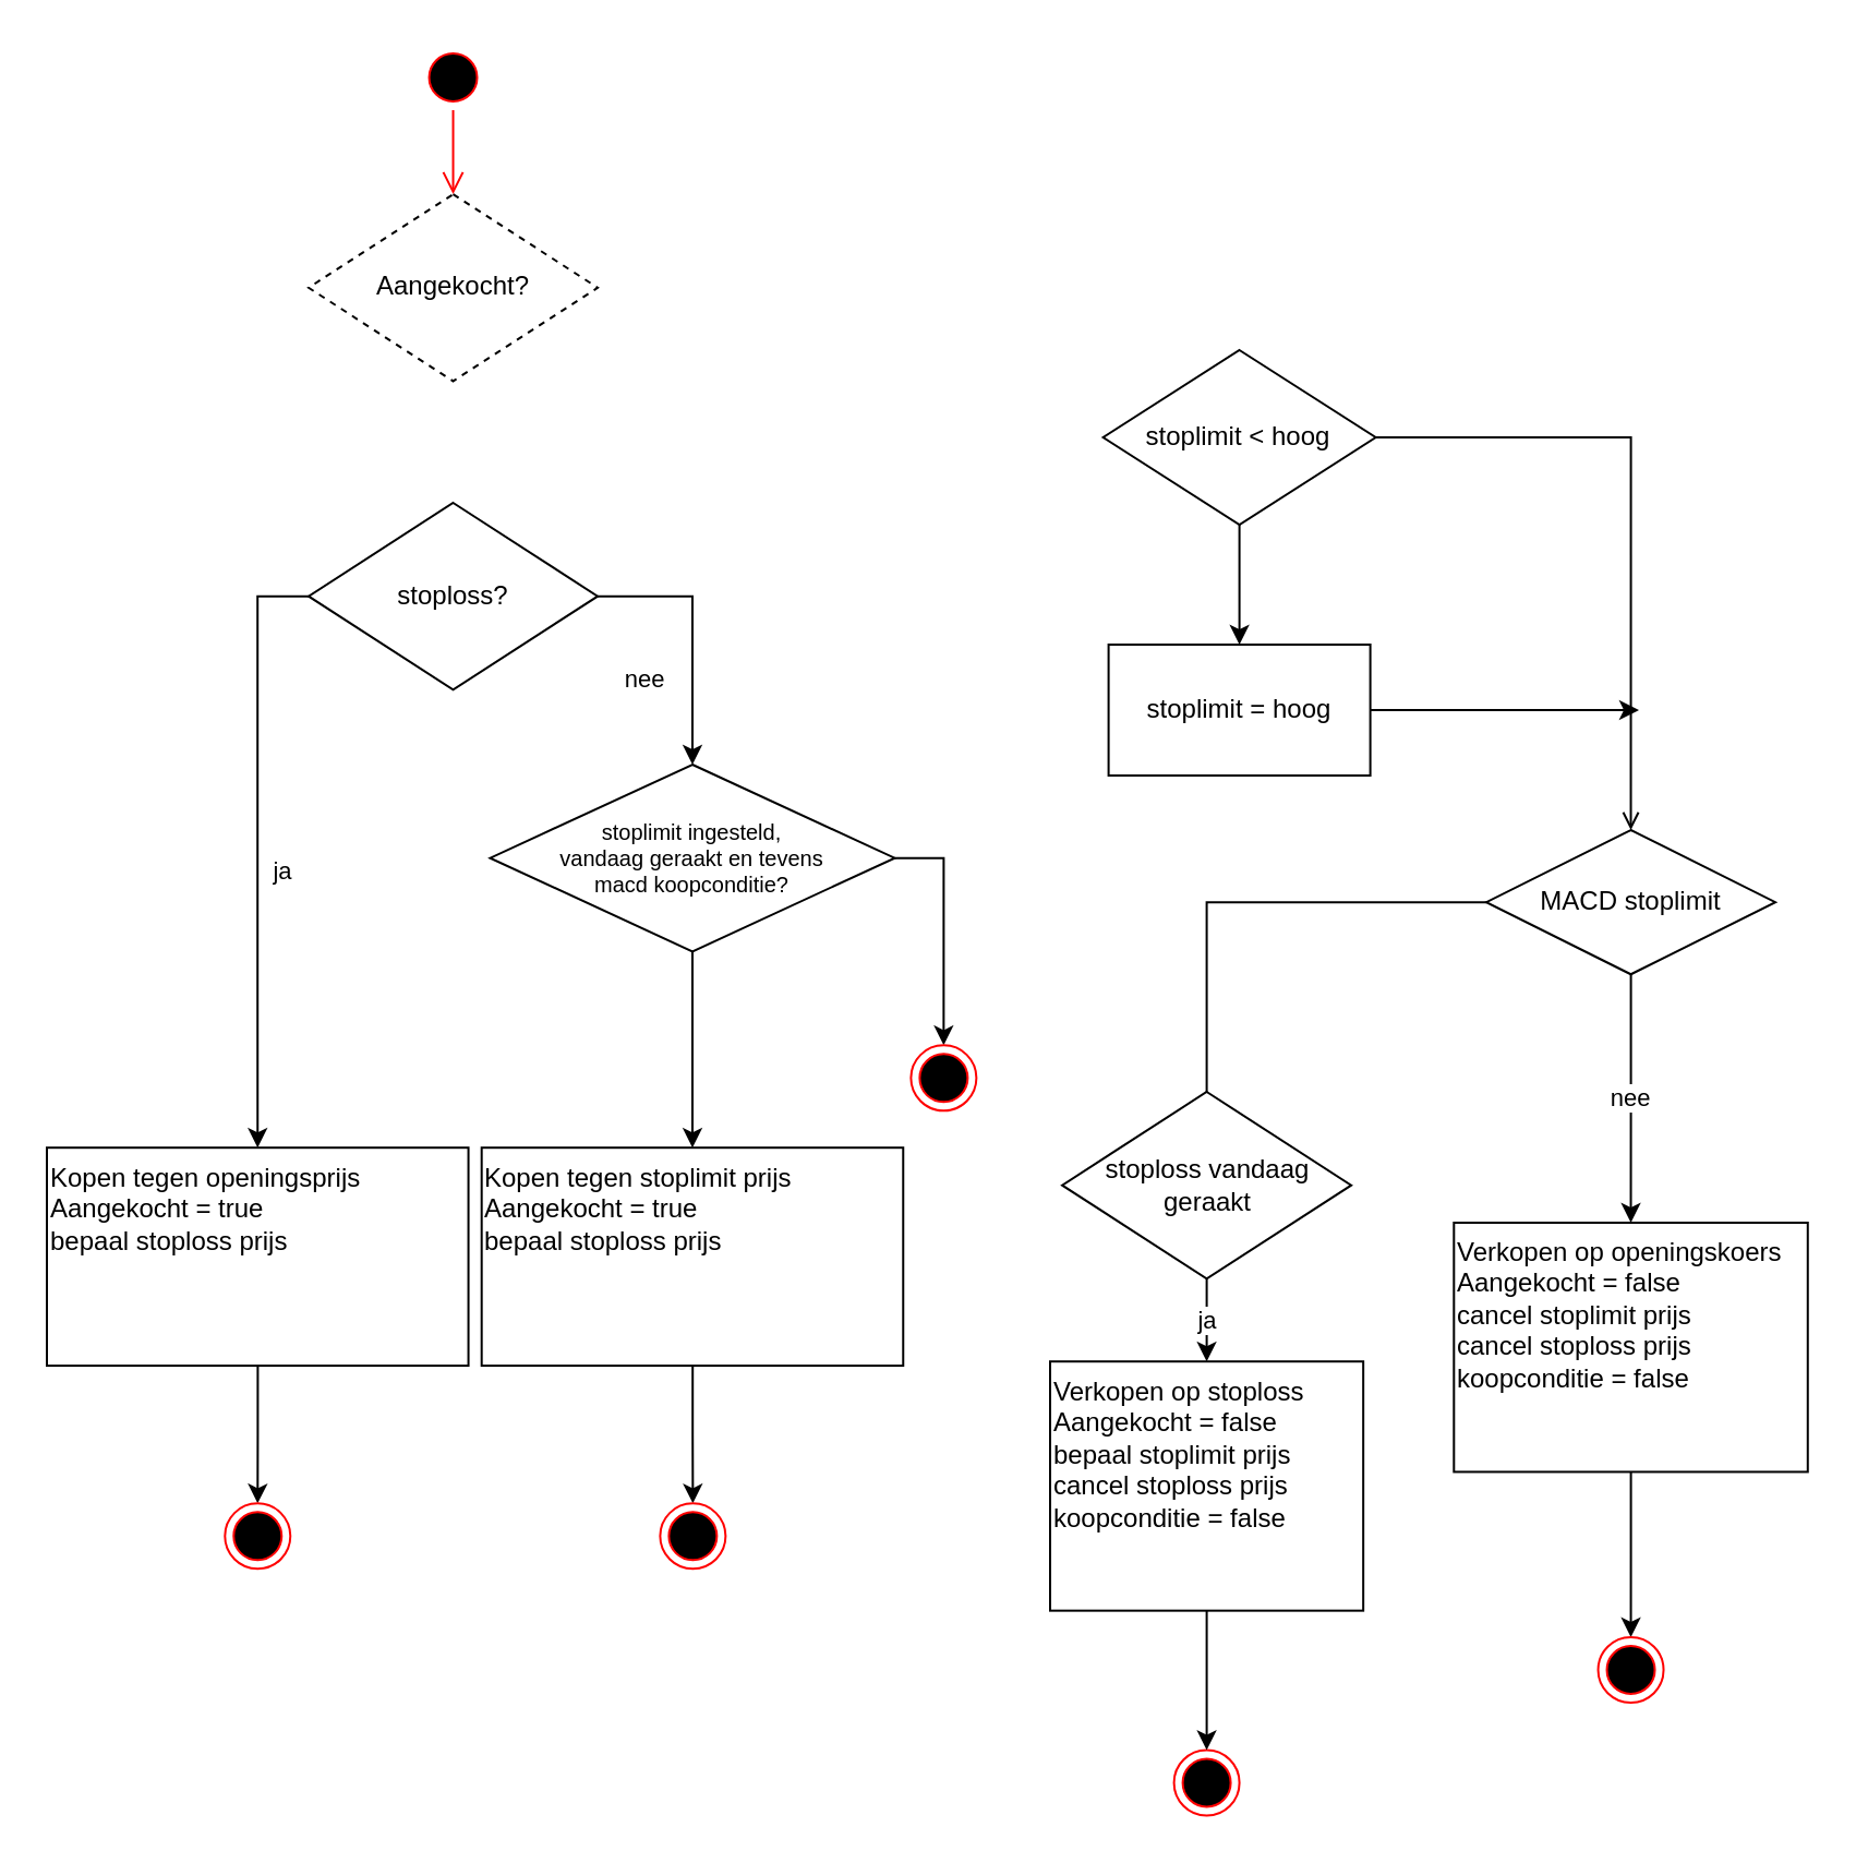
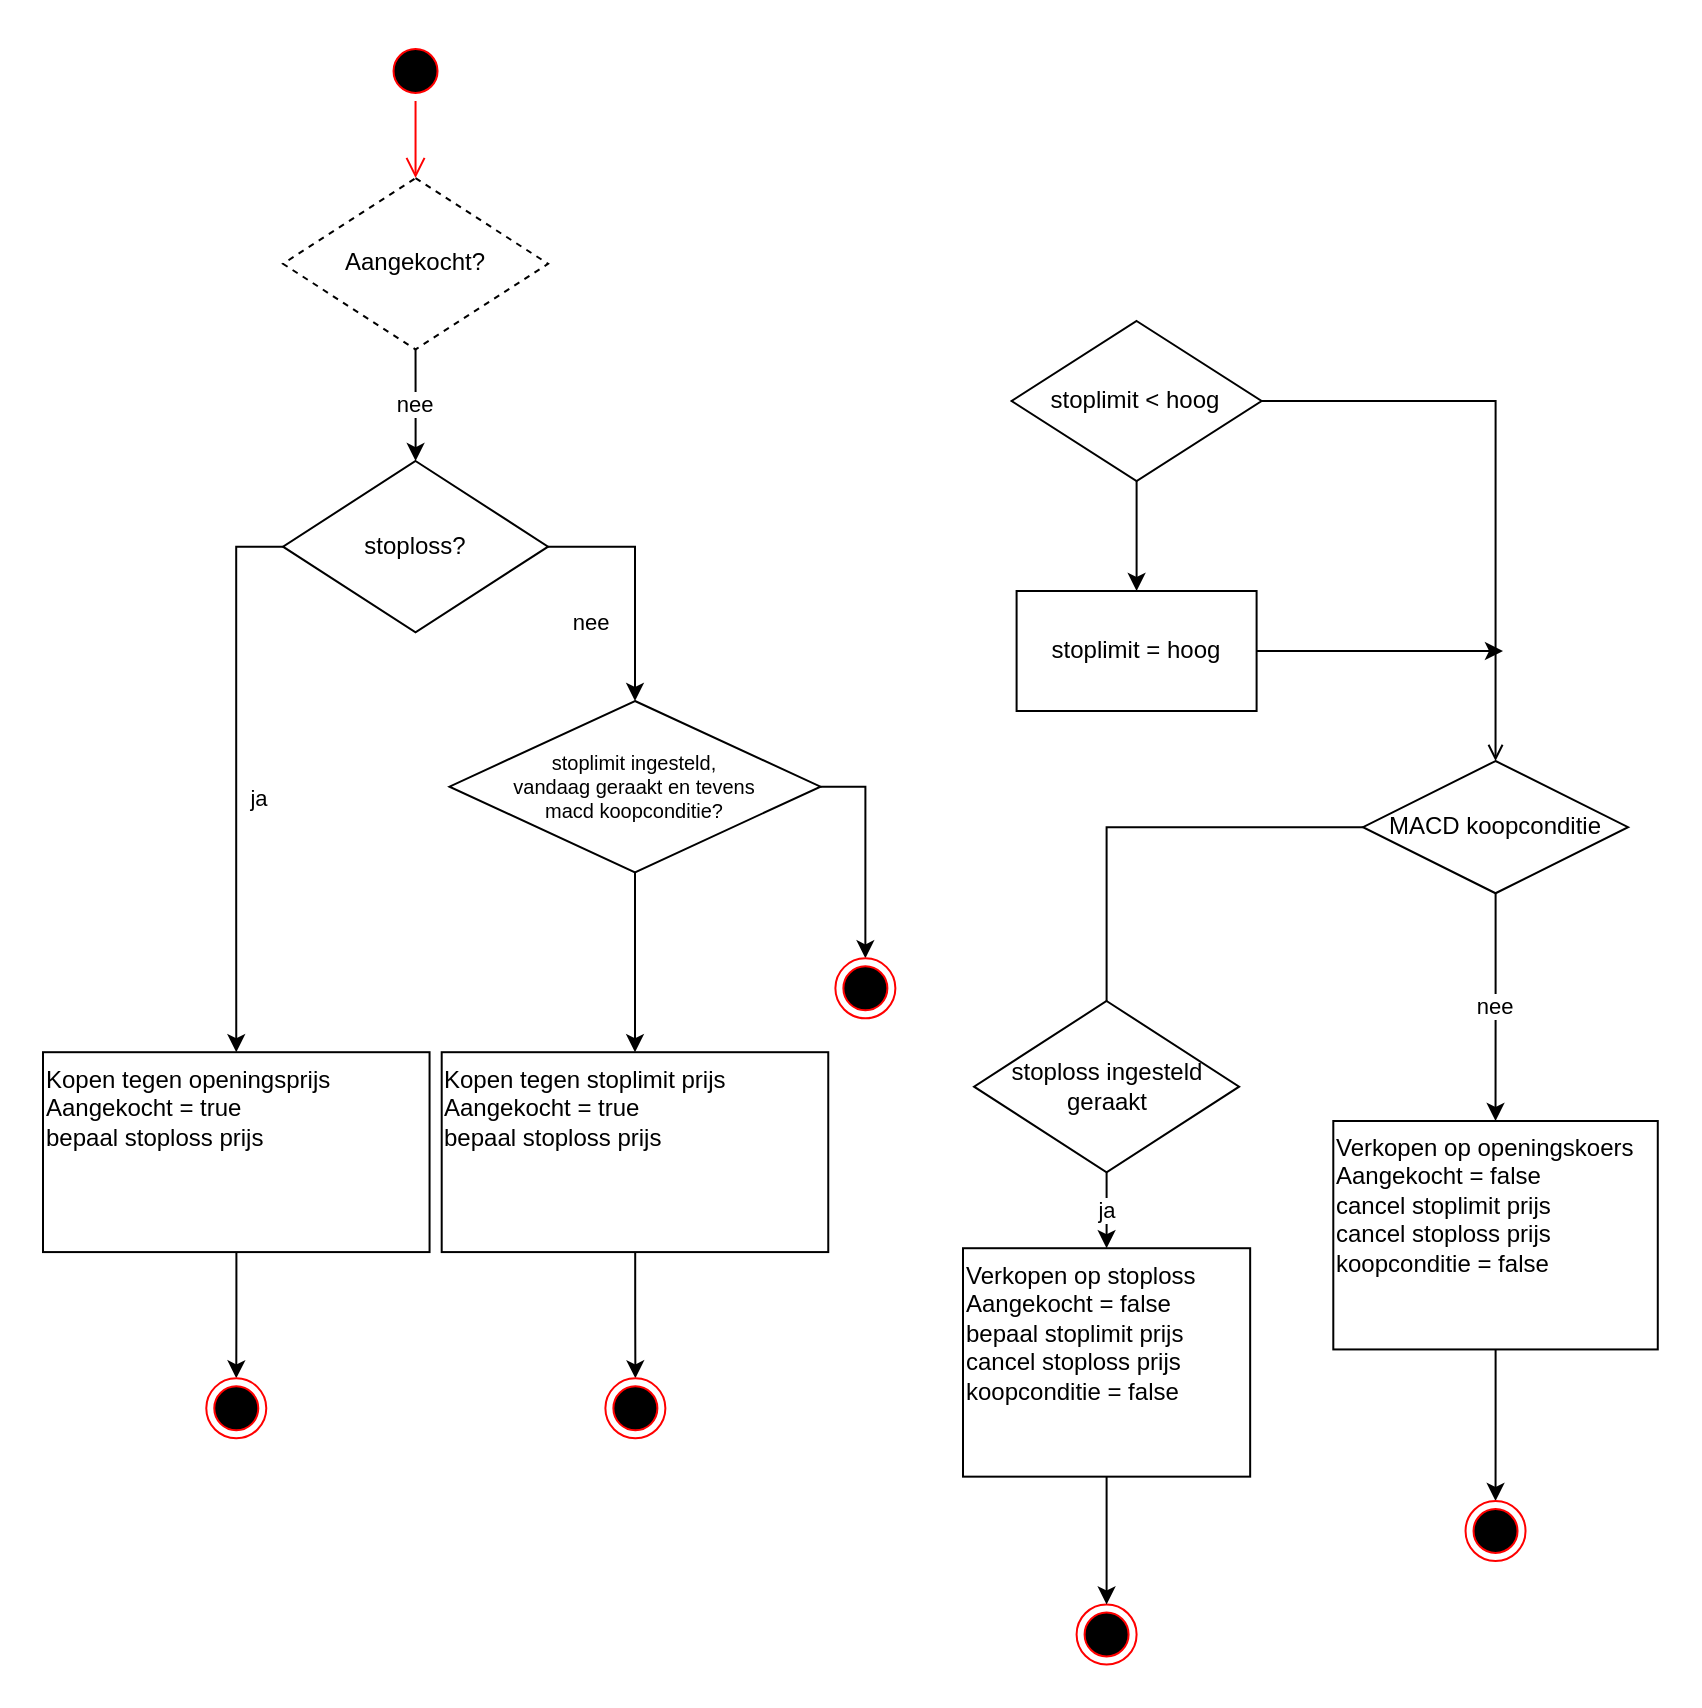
  <mxCell id="0" />
  <mxCell id="1" parent="0" />
  <mxCell id="2" value="Aangekocht?" style="rhombus;whiteSpace=wrap;html=1;dashed=1;" vertex="1" parent="1"><mxGeometry x="140.999" y="88.554" width="132.537" height="85.663" as="geometry" /></mxCell>
+ <mxCell id="3" value="nee" style="edgeStyle=orthogonalEdgeStyle;rounded=0;orthogonalLoop=1;jettySize=auto;html=1;fontColor=#000000;exitX=0.5;exitY=1;exitDx=0;exitDy=0;" edge="1" parent="1" source="2" target="4"><mxGeometry x="170" y="275.78" as="geometry"><mxPoint x="201.448" y="259.997" as="sourcePoint" /></mxGeometry></mxCell>
  <mxCell id="4" value="stoploss?" style="rhombus;whiteSpace=wrap;html=1;" vertex="1" parent="1"><mxGeometry x="140.999" y="229.996" width="132.537" height="85.663" as="geometry" /></mxCell>
  <mxCell id="5" style="edgeStyle=orthogonalEdgeStyle;rounded=0;orthogonalLoop=1;jettySize=auto;html=1;entryX=0.5;entryY=0;entryDx=0;entryDy=0;" edge="1" parent="1" source="6" target="19"><mxGeometry relative="1" as="geometry" /></mxCell>
  <mxCell id="6" value="&lt;div&gt;Kopen tegen openingsprijs&lt;br&gt;&lt;/div&gt;&lt;div&gt;Aangekocht = true&lt;/div&gt;&lt;div&gt;bepaal stoploss prijs&lt;/div&gt;&lt;div&gt;&lt;br&gt;&lt;/div&gt;" style="rounded=0;whiteSpace=wrap;html=1;align=left;verticalAlign=top;" vertex="1" parent="1"><mxGeometry x="20.996" y="525.599" width="193.284" height="99.94" as="geometry" /></mxCell>
  <mxCell id="7" value="ja" style="edgeStyle=orthogonalEdgeStyle;rounded=0;orthogonalLoop=1;jettySize=auto;html=1;entryX=0.5;entryY=0;entryDx=0;entryDy=0;fontColor=#000000;" edge="1" parent="1" source="4" target="6"><mxGeometry x="141.414" y="484.273" as="geometry"><mxPoint x="475.489" y="696.924" as="targetPoint" /><Array as="points"><mxPoint x="117.638" y="454.213" /><mxPoint x="117.638" y="454.213" /></Array></mxGeometry></mxCell>
  <mxCell id="8" style="edgeStyle=orthogonalEdgeStyle;rounded=0;orthogonalLoop=1;jettySize=auto;html=1;entryX=0.5;entryY=0;entryDx=0;entryDy=0;" edge="1" parent="1" source="9" target="21"><mxGeometry relative="1" as="geometry"><mxPoint x="427.19" y="688.67" as="targetPoint" /></mxGeometry></mxCell>
  <mxCell id="9" value="&lt;div style=&quot;font-size: 10px&quot;&gt;&lt;font style=&quot;font-size: 10px&quot;&gt;stoplimit ingesteld, &lt;br&gt;&lt;/font&gt;&lt;/div&gt;&lt;div style=&quot;font-size: 10px&quot;&gt;&lt;font style=&quot;font-size: 10px&quot;&gt;vandaag geraakt en tevens&lt;br&gt;&lt;/font&gt;&lt;/div&gt;&lt;div style=&quot;font-size: 10px&quot;&gt;&lt;font style=&quot;font-size: 10px&quot;&gt;macd koopconditie?&lt;/font&gt;&lt;/div&gt;" style="rhombus;whiteSpace=wrap;html=1;" vertex="1" parent="1"><mxGeometry x="224.24" y="350.001" width="185.52" height="85.663" as="geometry" /></mxCell>
  <mxCell id="10" value="nee" style="edgeStyle=orthogonalEdgeStyle;rounded=0;orthogonalLoop=1;jettySize=auto;html=1;entryX=0.5;entryY=0;entryDx=0;entryDy=0;fontColor=#000000;" edge="1" parent="1" source="4" target="9"><mxGeometry x="86.19" y="298.67" as="geometry"><Array as="points"><mxPoint x="317" y="273" /></Array></mxGeometry></mxCell>
  <mxCell id="11" value="" style="edgeStyle=orthogonalEdgeStyle;rounded=0;orthogonalLoop=1;jettySize=auto;html=1;" edge="1" parent="1" source="12" target="20"><mxGeometry relative="1" as="geometry" /></mxCell>
  <mxCell id="12" value="&lt;div&gt;Kopen tegen stoplimit prijs&lt;br&gt;&lt;/div&gt;&lt;div&gt;Aangekocht = true&lt;/div&gt;&lt;div&gt;bepaal stoploss prijs&lt;br&gt;&lt;/div&gt;" style="rounded=0;whiteSpace=wrap;html=1;align=left;verticalAlign=top;" vertex="1" parent="1"><mxGeometry x="220.354" y="525.599" width="193.284" height="99.94" as="geometry" /></mxCell>
  <mxCell id="13" value="" style="edgeStyle=orthogonalEdgeStyle;rounded=0;orthogonalLoop=1;jettySize=auto;html=1;fontColor=#000000;exitX=0.5;exitY=1;exitDx=0;exitDy=0;entryX=0.5;entryY=0;entryDx=0;entryDy=0;" edge="1" parent="1" source="9" target="12"><mxGeometry x="86.19" y="298.67" as="geometry" /></mxCell>
  <mxCell id="14" value="nee" style="edgeStyle=orthogonalEdgeStyle;rounded=0;orthogonalLoop=1;jettySize=auto;html=1;entryX=0.5;entryY=0;entryDx=0;entryDy=0;fontColor=#000000;" edge="1" parent="1" source="16" target="18"><mxGeometry x="156.8" y="455.72" as="geometry" /></mxCell>
  <mxCell id="15" style="edgeStyle=orthogonalEdgeStyle;rounded=0;orthogonalLoop=1;jettySize=auto;html=1;endArrow=none;" edge="1" parent="1" source="16" target="31"><mxGeometry relative="1" as="geometry" /></mxCell>
- <mxCell id="16" value="MACD stoplimit" style="rhombus;whiteSpace=wrap;html=1;" vertex="1" parent="1"><mxGeometry x="681" y="380" width="132.54" height="66.131" as="geometry" /></mxCell>
+ <mxCell id="16" value="MACD koopconditie" style="rhombus;whiteSpace=wrap;html=1;" vertex="1" parent="1"><mxGeometry x="681" y="380" width="132.54" height="66.131" as="geometry" /></mxCell>
  <mxCell id="17" style="edgeStyle=orthogonalEdgeStyle;rounded=0;orthogonalLoop=1;jettySize=auto;html=1;entryX=0.5;entryY=0;entryDx=0;entryDy=0;" edge="1" parent="1" source="18" target="24"><mxGeometry relative="1" as="geometry" /></mxCell>
  <mxCell id="18" value="&lt;div&gt;Verkopen op openingskoers&lt;br&gt;&lt;/div&gt;&lt;div&gt;Aangekocht = false&lt;/div&gt;&lt;div&gt;cancel stoplimit prijs&lt;/div&gt;&lt;div&gt;cancel stoploss prijs&lt;br&gt;&lt;/div&gt;&lt;div&gt;koopconditie = false&lt;br&gt;&lt;/div&gt;" style="rounded=0;whiteSpace=wrap;html=1;align=left;verticalAlign=top;" vertex="1" parent="1"><mxGeometry x="666.15" y="559.998" width="162.24" height="114.217" as="geometry" /></mxCell>
  <mxCell id="19" value="" style="ellipse;html=1;shape=endState;fillColor=#000000;strokeColor=#ff0000;" vertex="1" parent="1"><mxGeometry x="102.64" y="688.67" width="30" height="30" as="geometry" /></mxCell>
  <mxCell id="20" value="" style="ellipse;html=1;shape=endState;fillColor=#000000;strokeColor=#ff0000;" vertex="1" parent="1"><mxGeometry x="302.19" y="688.67" width="30" height="30" as="geometry" /></mxCell>
  <mxCell id="21" value="" style="ellipse;html=1;shape=endState;fillColor=#000000;strokeColor=#ff0000;" vertex="1" parent="1"><mxGeometry x="417.19" y="478.67" width="30" height="30" as="geometry" /></mxCell>
  <mxCell id="22" value="" style="ellipse;html=1;shape=startState;fillColor=#000000;strokeColor=#ff0000;" vertex="1" parent="1"><mxGeometry x="192.27" y="20" width="30" height="30" as="geometry" /></mxCell>
  <mxCell id="23" value="" style="edgeStyle=orthogonalEdgeStyle;html=1;verticalAlign=bottom;endArrow=open;endSize=8;strokeColor=#ff0000;entryX=0.5;entryY=0;entryDx=0;entryDy=0;" edge="1" source="22" parent="1" target="2"><mxGeometry relative="1" as="geometry"><mxPoint x="231" y="100" as="targetPoint" /></mxGeometry></mxCell>
  <mxCell id="24" value="" style="ellipse;html=1;shape=endState;fillColor=#000000;strokeColor=#ff0000;" vertex="1" parent="1"><mxGeometry x="732.27" y="750" width="30" height="30" as="geometry" /></mxCell>
  <mxCell id="25" value="" style="edgeStyle=orthogonalEdgeStyle;rounded=0;orthogonalLoop=1;jettySize=auto;html=1;" edge="1" parent="1" source="27" target="29"><mxGeometry relative="1" as="geometry" /></mxCell>
  <mxCell id="26" style="edgeStyle=orthogonalEdgeStyle;rounded=0;orthogonalLoop=1;jettySize=auto;html=1;entryX=0.5;entryY=0;entryDx=0;entryDy=0;endArrow=open;" edge="1" parent="1" source="27" target="16"><mxGeometry relative="1" as="geometry" /></mxCell>
  <mxCell id="27" value="stoplimit &amp;lt; hoog" style="rhombus;whiteSpace=wrap;html=1;" vertex="1" parent="1"><mxGeometry x="505.3" y="160" width="125" height="80" as="geometry" /></mxCell>
  <mxCell id="28" style="edgeStyle=orthogonalEdgeStyle;rounded=0;orthogonalLoop=1;jettySize=auto;html=1;" edge="1" parent="1" source="29"><mxGeometry relative="1" as="geometry"><mxPoint x="751" y="325" as="targetPoint" /></mxGeometry></mxCell>
  <mxCell id="29" value="stoplimit = hoog" style="rounded=0;whiteSpace=wrap;html=1;" vertex="1" parent="1"><mxGeometry x="507.8" y="295" width="120" height="60" as="geometry" /></mxCell>
  <mxCell id="30" value="" style="group" vertex="1" connectable="0" parent="1"><mxGeometry x="481.004" y="500" width="143.582" height="331.75" as="geometry" /></mxCell>
- <mxCell id="31" value="&lt;div&gt;stoploss vandaag&lt;/div&gt;&lt;div&gt;geraakt&lt;br&gt;&lt;/div&gt;" style="rhombus;whiteSpace=wrap;html=1;" vertex="1" parent="30"><mxGeometry x="5.522" width="132.537" height="85.663" as="geometry" /></mxCell>
+ <mxCell id="31" value="&lt;div&gt;stoploss ingesteld&lt;/div&gt;&lt;div&gt;geraakt&lt;br&gt;&lt;/div&gt;" style="rhombus;whiteSpace=wrap;html=1;" vertex="1" parent="30"><mxGeometry x="5.522" width="132.537" height="85.663" as="geometry" /></mxCell>
  <mxCell id="32" value="&lt;div&gt;Verkopen op stoploss&lt;br&gt;&lt;/div&gt;&lt;div&gt;Aangekocht = false&lt;/div&gt;&lt;div&gt;bepaal stoplimit prijs&lt;/div&gt;&lt;div&gt;cancel stoploss prijs&lt;br&gt;&lt;/div&gt;&lt;div&gt;koopconditie = false&lt;br&gt;&lt;/div&gt;" style="rounded=0;whiteSpace=wrap;html=1;align=left;verticalAlign=top;" vertex="1" parent="30"><mxGeometry y="123.611" width="143.582" height="114.217" as="geometry" /></mxCell>
  <mxCell id="33" value="ja" style="edgeStyle=orthogonalEdgeStyle;rounded=0;orthogonalLoop=1;jettySize=auto;html=1;fontColor=#000000;" edge="1" parent="30" source="31" target="32"><mxGeometry x="-457.844" y="-125.12" as="geometry" /></mxCell>
  <mxCell id="34" value="" style="ellipse;html=1;shape=endState;fillColor=#000000;strokeColor=#ff0000;" vertex="1" parent="30"><mxGeometry x="56.796" y="301.75" width="30" height="30" as="geometry" /></mxCell>
  <mxCell id="35" style="edgeStyle=orthogonalEdgeStyle;rounded=0;orthogonalLoop=1;jettySize=auto;html=1;entryX=0.5;entryY=0;entryDx=0;entryDy=0;" edge="1" parent="30" source="32" target="34"><mxGeometry relative="1" as="geometry" /></mxCell>
